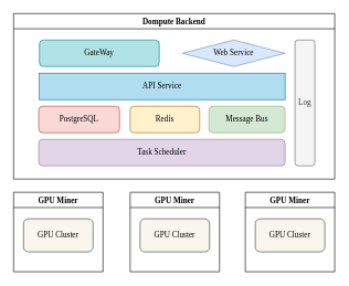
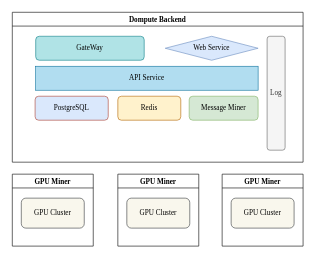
  <mxCell id="0" />
  <mxCell id="1" parent="0" />
  <mxCell id="2" value="Dompute Backend" style="swimlane;fontFamily=Comic Sans MS;" vertex="1" parent="1"><mxGeometry x="20" y="20" width="485" height="250" as="geometry" /></mxCell>
  <mxCell id="3" value="GateWay" style="rounded=1;whiteSpace=wrap;html=1;fillColor=#b0e3e6;strokeColor=#0e8088;fontFamily=Comic Sans MS;" vertex="1" parent="2"><mxGeometry x="39" y="40" width="181" height="40" as="geometry" /></mxCell>
  <mxCell id="4" value="Log" style="rounded=1;whiteSpace=wrap;html=1;fontFamily=Comic Sans MS;fillColor=#f5f5f5;fontColor=#333333;strokeColor=#666666;" vertex="1" parent="2"><mxGeometry x="425" y="40" width="30" height="190" as="geometry" /></mxCell>
- <mxCell id="5" value="PostgreSQL" style="rounded=1;whiteSpace=wrap;html=1;fontFamily=Comic Sans MS;fillColor=#fad9d5;strokeColor=#ae4132;" vertex="1" parent="2"><mxGeometry x="38" y="140" width="122" height="40" as="geometry" /></mxCell>
+ <mxCell id="5" value="PostgreSQL" style="rounded=1;whiteSpace=wrap;html=1;fontFamily=Comic Sans MS;fillColor=#dae8fc;strokeColor=#ae4132;" vertex="1" parent="2"><mxGeometry x="38" y="140" width="122" height="40" as="geometry" /></mxCell>
  <mxCell id="6" value="Web Service" style="rhombus;whiteSpace=wrap;html=1;fontFamily=Comic Sans MS;fillColor=#dae8fc;strokeColor=#6c8ebf;" vertex="1" parent="2"><mxGeometry x="255" y="40" width="155" height="40" as="geometry" /></mxCell>
  <mxCell id="7" value="API Service" style="whiteSpace=wrap;html=1;fontFamily=Comic Sans MS;fillColor=#b1ddf0;strokeColor=#10739e;rounded=0;" vertex="1" parent="2"><mxGeometry x="39" y="90" width="371" height="40" as="geometry" /></mxCell>
  <mxCell id="8" value="Redis" style="rounded=1;whiteSpace=wrap;html=1;fontFamily=Comic Sans MS;fillColor=#fff2cc;strokeColor=#b46504;" vertex="1" parent="2"><mxGeometry x="176" y="140" width="105" height="40" as="geometry" /></mxCell>
- <mxCell id="9" value="Message Bus" style="rounded=1;whiteSpace=wrap;html=1;fontFamily=Comic Sans MS;fillColor=#d5e8d4;strokeColor=#82b366;" vertex="1" parent="2"><mxGeometry x="295" y="140" width="115" height="40" as="geometry" /></mxCell>
- <mxCell id="10" value="Task Scheduler" style="rounded=1;whiteSpace=wrap;html=1;fontFamily=Comic Sans MS;fillColor=#e1d5e7;strokeColor=#9673a6;" vertex="1" parent="2"><mxGeometry x="38" y="190" width="372" height="40" as="geometry" /></mxCell>
+ <mxCell id="9" value="Message Miner" style="rounded=1;whiteSpace=wrap;html=1;fontFamily=Comic Sans MS;fillColor=#d5e8d4;strokeColor=#82b366;" vertex="1" parent="2"><mxGeometry x="295" y="140" width="115" height="40" as="geometry" /></mxCell>
  <mxCell id="11" value="GPU Miner" style="swimlane;fontFamily=Comic Sans MS;" vertex="1" parent="1"><mxGeometry x="20" y="290" width="135" height="120" as="geometry" /></mxCell>
  <mxCell id="12" value="GPU Cluster" style="rounded=1;whiteSpace=wrap;html=1;fontFamily=Comic Sans MS;fillColor=#f9f7ed;strokeColor=#36393d;" vertex="1" parent="11"><mxGeometry x="15" y="40" width="105" height="50" as="geometry" /></mxCell>
  <mxCell id="13" value="GPU Miner" style="swimlane;fontFamily=Comic Sans MS;" vertex="1" parent="1"><mxGeometry x="196" y="290" width="135" height="120" as="geometry" /></mxCell>
  <mxCell id="14" value="GPU Cluster" style="rounded=1;whiteSpace=wrap;html=1;fontFamily=Comic Sans MS;fillColor=#f9f7ed;strokeColor=#36393d;" vertex="1" parent="13"><mxGeometry x="15" y="40" width="105" height="50" as="geometry" /></mxCell>
  <mxCell id="15" value="GPU Miner" style="swimlane;fontFamily=Comic Sans MS;" vertex="1" parent="1"><mxGeometry x="370" y="290" width="135" height="120" as="geometry"><mxRectangle x="535" y="620" width="100" height="30" as="alternateBounds" /></mxGeometry></mxCell>
  <mxCell id="16" value="GPU Cluster" style="rounded=1;whiteSpace=wrap;html=1;fontFamily=Comic Sans MS;fillColor=#f9f7ed;strokeColor=#36393d;" vertex="1" parent="15"><mxGeometry x="15" y="40" width="105" height="50" as="geometry" /></mxCell>
